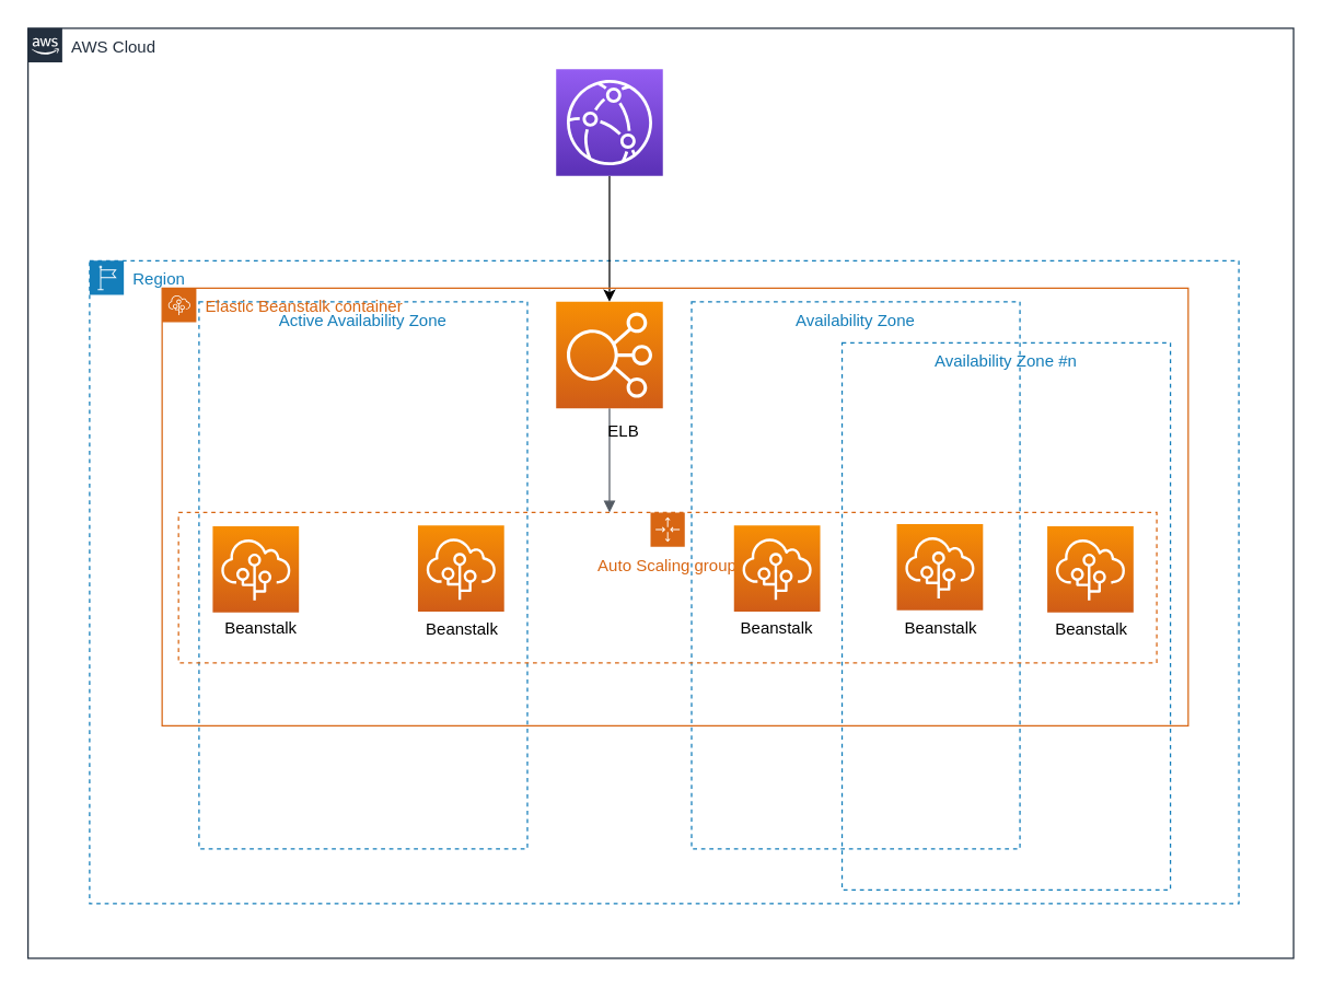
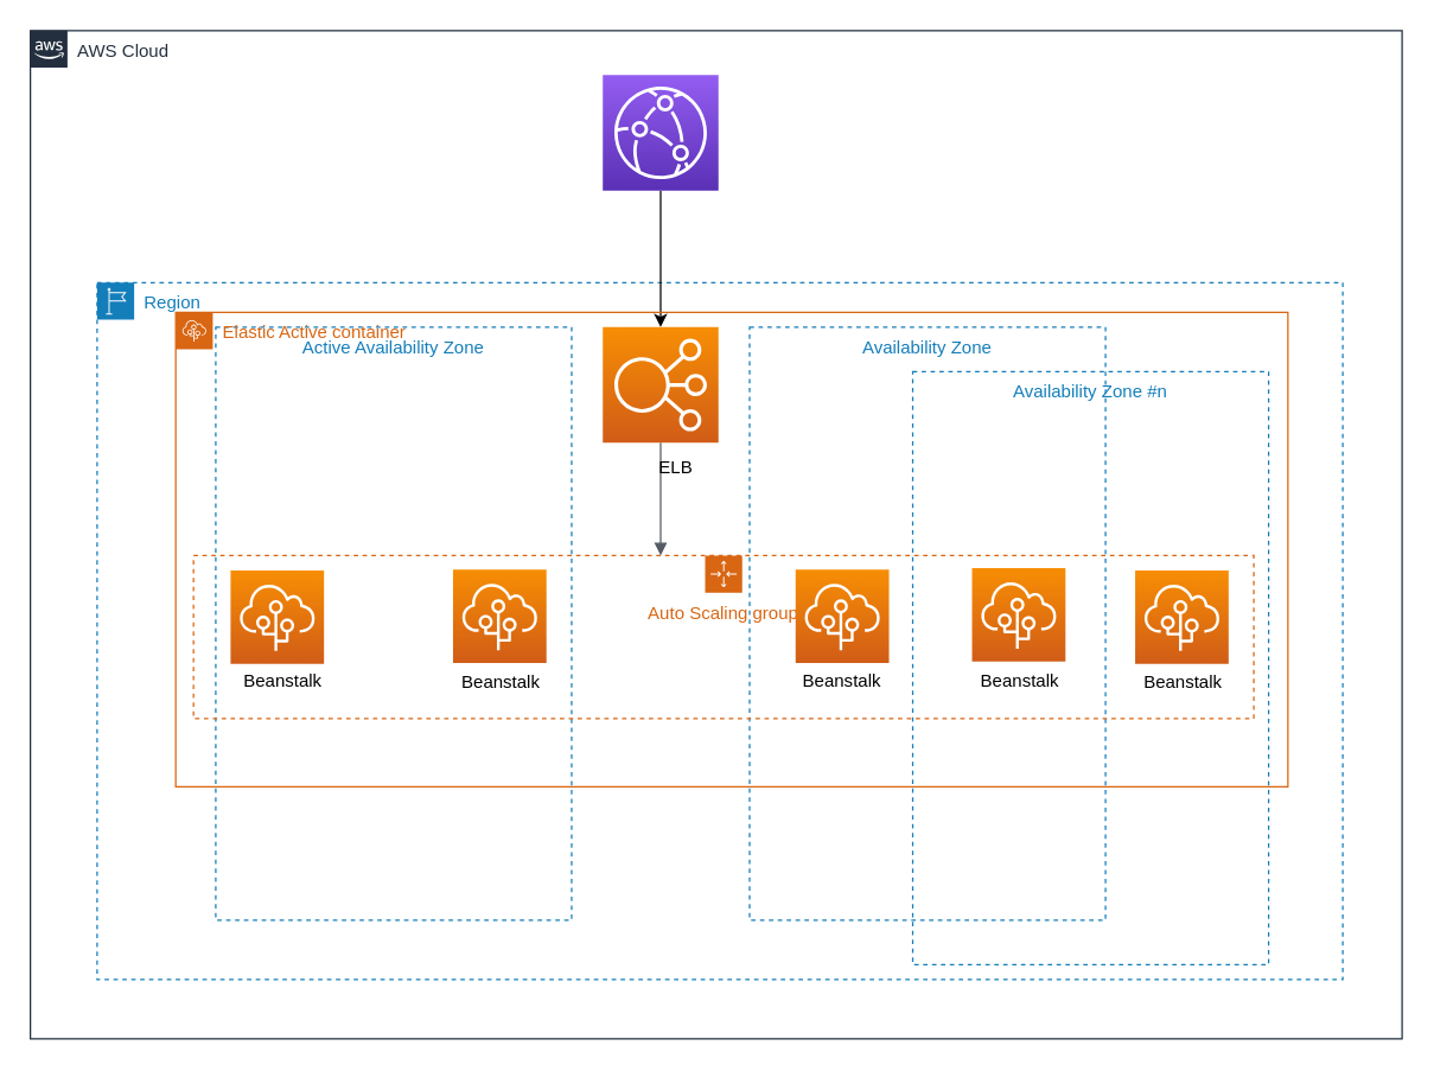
  <mxCell id="0" />
  <mxCell id="1" parent="0" />
  <mxCell id="2" value="AWS Cloud" style="points=[[0,0],[0.25,0],[0.5,0],[0.75,0],[1,0],[1,0.25],[1,0.5],[1,0.75],[1,1],[0.75,1],[0.5,1],[0.25,1],[0,1],[0,0.75],[0,0.5],[0,0.25]];outlineConnect=0;gradientColor=none;html=1;whiteSpace=wrap;fontSize=12;fontStyle=0;shape=mxgraph.aws4.group;grIcon=mxgraph.aws4.group_aws_cloud_alt;strokeColor=#232F3E;fillColor=none;verticalAlign=top;align=left;spacingLeft=30;fontColor=#232F3E;dashed=0;" parent="1" vertex="1"><mxGeometry x="20" y="20" width="925" height="680" as="geometry" /></mxCell>
  <mxCell id="3" value="Region" style="points=[[0,0],[0.25,0],[0.5,0],[0.75,0],[1,0],[1,0.25],[1,0.5],[1,0.75],[1,1],[0.75,1],[0.5,1],[0.25,1],[0,1],[0,0.75],[0,0.5],[0,0.25]];outlineConnect=0;gradientColor=none;html=1;whiteSpace=wrap;fontSize=12;fontStyle=0;shape=mxgraph.aws4.group;grIcon=mxgraph.aws4.group_region;strokeColor=#147EBA;fillColor=none;verticalAlign=top;align=left;spacingLeft=30;fontColor=#147EBA;dashed=1;container=0;" parent="1" vertex="1"><mxGeometry x="65" y="190" width="840" height="470" as="geometry" /></mxCell>
  <mxCell id="4" value="Active Availability Zone" style="fillColor=none;strokeColor=#147EBA;dashed=1;verticalAlign=top;fontStyle=0;fontColor=#147EBA;" parent="1" vertex="1"><mxGeometry x="145" y="220" width="240" height="400" as="geometry" /></mxCell>
  <mxCell id="5" value="" style="edgeStyle=orthogonalEdgeStyle;rounded=0;orthogonalLoop=1;jettySize=auto;html=1;entryX=0.5;entryY=0;entryDx=0;entryDy=0;entryPerimeter=0;" parent="1" source="7" target="29" edge="1"><mxGeometry relative="1" as="geometry"><mxPoint x="445" y="170" as="targetPoint" /><Array as="points" /></mxGeometry></mxCell>
  <mxCell id="6" value="" style="group" parent="1" vertex="1" connectable="0"><mxGeometry x="274" y="50" width="210" height="78" as="geometry" /></mxCell>
  <mxCell id="7" value="" style="points=[[0,0,0],[0.25,0,0],[0.5,0,0],[0.75,0,0],[1,0,0],[0,1,0],[0.25,1,0],[0.5,1,0],[0.75,1,0],[1,1,0],[0,0.25,0],[0,0.5,0],[0,0.75,0],[1,0.25,0],[1,0.5,0],[1,0.75,0]];outlineConnect=0;fontColor=#232F3E;gradientColor=#945DF2;gradientDirection=north;fillColor=#5A30B5;strokeColor=#ffffff;dashed=0;verticalLabelPosition=bottom;verticalAlign=top;align=center;html=1;fontSize=12;fontStyle=0;aspect=fixed;shape=mxgraph.aws4.resourceIcon;resIcon=mxgraph.aws4.cloudfront;" parent="6" vertex="1"><mxGeometry x="132" width="78" height="78" as="geometry" /></mxCell>
  <mxCell id="8" value="Availability Zone #n" style="fillColor=none;strokeColor=#147EBA;dashed=1;verticalAlign=top;fontStyle=0;fontColor=#147EBA;" parent="1" vertex="1"><mxGeometry x="615" y="250" width="240" height="400" as="geometry" /></mxCell>
  <mxCell id="9" value="Availability Zone" style="fillColor=none;strokeColor=#147EBA;dashed=1;verticalAlign=top;fontStyle=0;fontColor=#147EBA;" parent="1" vertex="1"><mxGeometry x="505" y="220" width="240" height="400" as="geometry" /></mxCell>
- <mxCell id="10" value="Elastic Beanstalk container" style="points=[[0,0],[0.25,0],[0.5,0],[0.75,0],[1,0],[1,0.25],[1,0.5],[1,0.75],[1,1],[0.75,1],[0.5,1],[0.25,1],[0,1],[0,0.75],[0,0.5],[0,0.25]];outlineConnect=0;gradientColor=none;html=1;whiteSpace=wrap;fontSize=12;fontStyle=0;shape=mxgraph.aws4.group;grIcon=mxgraph.aws4.group_elastic_beanstalk;strokeColor=#D86613;fillColor=none;verticalAlign=top;align=left;spacingLeft=30;fontColor=#D86613;dashed=0;" parent="1" vertex="1"><mxGeometry x="118" y="210" width="750" height="320" as="geometry" /></mxCell>
+ <mxCell id="10" value="Elastic Active container" style="points=[[0,0],[0.25,0],[0.5,0],[0.75,0],[1,0],[1,0.25],[1,0.5],[1,0.75],[1,1],[0.75,1],[0.5,1],[0.25,1],[0,1],[0,0.75],[0,0.5],[0,0.25]];outlineConnect=0;gradientColor=none;html=1;whiteSpace=wrap;fontSize=12;fontStyle=0;shape=mxgraph.aws4.group;grIcon=mxgraph.aws4.group_elastic_beanstalk;strokeColor=#D86613;fillColor=none;verticalAlign=top;align=left;spacingLeft=30;fontColor=#D86613;dashed=0;" parent="1" vertex="1"><mxGeometry x="118" y="210" width="750" height="320" as="geometry" /></mxCell>
  <mxCell id="11" value="Auto Scaling group" style="points=[[0,0],[0.25,0],[0.5,0],[0.75,0],[1,0],[1,0.25],[1,0.5],[1,0.75],[1,1],[0.75,1],[0.5,1],[0.25,1],[0,1],[0,0.75],[0,0.5],[0,0.25]];outlineConnect=0;gradientColor=none;html=1;whiteSpace=wrap;fontSize=12;fontStyle=0;shape=mxgraph.aws4.groupCenter;grIcon=mxgraph.aws4.group_auto_scaling_group;grStroke=1;strokeColor=#D86613;fillColor=none;verticalAlign=top;align=center;fontColor=#D86613;dashed=1;spacingTop=25;" parent="1" vertex="1"><mxGeometry x="130" y="374" width="715" height="110" as="geometry" /></mxCell>
  <mxCell id="12" value="" style="group" parent="1" vertex="1" connectable="0"><mxGeometry x="532" y="383.5" width="70" height="85.5" as="geometry" /></mxCell>
  <mxCell id="13" value="" style="points=[[0,0,0],[0.25,0,0],[0.5,0,0],[0.75,0,0],[1,0,0],[0,1,0],[0.25,1,0],[0.5,1,0],[0.75,1,0],[1,1,0],[0,0.25,0],[0,0.5,0],[0,0.75,0],[1,0.25,0],[1,0.5,0],[1,0.75,0]];outlineConnect=0;fontColor=#232F3E;gradientColor=#F78E04;gradientDirection=north;fillColor=#D05C17;strokeColor=#ffffff;dashed=0;verticalLabelPosition=bottom;verticalAlign=top;align=center;html=1;fontSize=12;fontStyle=0;aspect=fixed;shape=mxgraph.aws4.resourceIcon;resIcon=mxgraph.aws4.elastic_beanstalk;" parent="12" vertex="1"><mxGeometry x="4" width="63" height="63" as="geometry" /></mxCell>
  <mxCell id="14" value="Beanstalk" style="text;html=1;resizable=0;autosize=1;align=center;verticalAlign=middle;points=[];fillColor=none;strokeColor=none;rounded=0;container=1;" parent="12" vertex="1"><mxGeometry y="65.5" width="70" height="20" as="geometry" /></mxCell>
  <mxCell id="15" value="" style="group" parent="1" vertex="1" connectable="0"><mxGeometry x="651.5" y="382.5" width="70" height="86.5" as="geometry" /></mxCell>
  <mxCell id="16" value="" style="points=[[0,0,0],[0.25,0,0],[0.5,0,0],[0.75,0,0],[1,0,0],[0,1,0],[0.25,1,0],[0.5,1,0],[0.75,1,0],[1,1,0],[0,0.25,0],[0,0.5,0],[0,0.75,0],[1,0.25,0],[1,0.5,0],[1,0.75,0]];outlineConnect=0;fontColor=#232F3E;gradientColor=#F78E04;gradientDirection=north;fillColor=#D05C17;strokeColor=#ffffff;dashed=0;verticalLabelPosition=bottom;verticalAlign=top;align=center;html=1;fontSize=12;fontStyle=0;aspect=fixed;shape=mxgraph.aws4.resourceIcon;resIcon=mxgraph.aws4.elastic_beanstalk;" parent="15" vertex="1"><mxGeometry x="3.5" width="63" height="63" as="geometry" /></mxCell>
  <mxCell id="17" value="Beanstalk" style="text;html=1;resizable=0;autosize=1;align=center;verticalAlign=middle;points=[];fillColor=none;strokeColor=none;rounded=0;" parent="15" vertex="1"><mxGeometry y="66.5" width="70" height="20" as="geometry" /></mxCell>
  <mxCell id="18" value="" style="group" parent="1" vertex="1" connectable="0"><mxGeometry x="761.5" y="384" width="70" height="86" as="geometry" /></mxCell>
  <mxCell id="19" value="" style="points=[[0,0,0],[0.25,0,0],[0.5,0,0],[0.75,0,0],[1,0,0],[0,1,0],[0.25,1,0],[0.5,1,0],[0.75,1,0],[1,1,0],[0,0.25,0],[0,0.5,0],[0,0.75,0],[1,0.25,0],[1,0.5,0],[1,0.75,0]];outlineConnect=0;fontColor=#232F3E;gradientColor=#F78E04;gradientDirection=north;fillColor=#D05C17;strokeColor=#ffffff;dashed=0;verticalLabelPosition=bottom;verticalAlign=top;align=center;html=1;fontSize=12;fontStyle=0;aspect=fixed;shape=mxgraph.aws4.resourceIcon;resIcon=mxgraph.aws4.elastic_beanstalk;" parent="18" vertex="1"><mxGeometry x="3.5" width="63" height="63" as="geometry" /></mxCell>
  <mxCell id="20" value="Beanstalk" style="text;html=1;resizable=0;autosize=1;align=center;verticalAlign=middle;points=[];fillColor=none;strokeColor=none;rounded=0;" parent="18" vertex="1"><mxGeometry y="66" width="70" height="20" as="geometry" /></mxCell>
  <mxCell id="21" value="" style="group" parent="1" vertex="1" connectable="0"><mxGeometry x="301.5" y="383.5" width="70" height="86.5" as="geometry" /></mxCell>
  <mxCell id="22" value="" style="points=[[0,0,0],[0.25,0,0],[0.5,0,0],[0.75,0,0],[1,0,0],[0,1,0],[0.25,1,0],[0.5,1,0],[0.75,1,0],[1,1,0],[0,0.25,0],[0,0.5,0],[0,0.75,0],[1,0.25,0],[1,0.5,0],[1,0.75,0]];outlineConnect=0;fontColor=#232F3E;gradientColor=#F78E04;gradientDirection=north;fillColor=#D05C17;strokeColor=#ffffff;dashed=0;verticalLabelPosition=bottom;verticalAlign=top;align=center;html=1;fontSize=12;fontStyle=0;aspect=fixed;shape=mxgraph.aws4.resourceIcon;resIcon=mxgraph.aws4.elastic_beanstalk;" parent="21" vertex="1"><mxGeometry x="3.5" width="63" height="63" as="geometry" /></mxCell>
  <mxCell id="23" value="Beanstalk" style="text;html=1;resizable=0;autosize=1;align=center;verticalAlign=middle;points=[];fillColor=none;strokeColor=none;rounded=0;" parent="21" vertex="1"><mxGeometry y="66.5" width="70" height="20" as="geometry" /></mxCell>
  <mxCell id="24" value="" style="group" parent="1" vertex="1" connectable="0"><mxGeometry x="155" y="384" width="70" height="85" as="geometry" /></mxCell>
  <mxCell id="25" value="" style="points=[[0,0,0],[0.25,0,0],[0.5,0,0],[0.75,0,0],[1,0,0],[0,1,0],[0.25,1,0],[0.5,1,0],[0.75,1,0],[1,1,0],[0,0.25,0],[0,0.5,0],[0,0.75,0],[1,0.25,0],[1,0.5,0],[1,0.75,0]];outlineConnect=0;fontColor=#232F3E;gradientColor=#F78E04;gradientDirection=north;fillColor=#D05C17;strokeColor=#ffffff;dashed=0;verticalLabelPosition=bottom;verticalAlign=top;align=center;html=1;fontSize=12;fontStyle=0;aspect=fixed;shape=mxgraph.aws4.resourceIcon;resIcon=mxgraph.aws4.elastic_beanstalk;" parent="24" vertex="1"><mxGeometry width="63" height="63" as="geometry" /></mxCell>
  <mxCell id="26" value="Beanstalk" style="text;html=1;resizable=0;autosize=1;align=center;verticalAlign=middle;points=[];fillColor=none;strokeColor=none;rounded=0;" parent="24" vertex="1"><mxGeometry y="65" width="70" height="20" as="geometry" /></mxCell>
  <mxCell id="27" value="" style="edgeStyle=orthogonalEdgeStyle;html=1;endArrow=block;elbow=vertical;startArrow=none;endFill=1;strokeColor=#545B64;rounded=0;" parent="1" source="29" target="11" edge="1"><mxGeometry width="100" relative="1" as="geometry"><mxPoint x="420" y="330" as="sourcePoint" /><mxPoint x="520" y="330" as="targetPoint" /><Array as="points"><mxPoint x="445" y="350" /><mxPoint x="445" y="350" /></Array></mxGeometry></mxCell>
  <mxCell id="28" value="" style="group" parent="1" vertex="1" connectable="0"><mxGeometry x="406" y="220" width="78" height="110" as="geometry" /></mxCell>
  <mxCell id="29" value="" style="points=[[0,0,0],[0.25,0,0],[0.5,0,0],[0.75,0,0],[1,0,0],[0,1,0],[0.25,1,0],[0.5,1,0],[0.75,1,0],[1,1,0],[0,0.25,0],[0,0.5,0],[0,0.75,0],[1,0.25,0],[1,0.5,0],[1,0.75,0]];outlineConnect=0;fontColor=#232F3E;gradientColor=#F78E04;gradientDirection=north;fillColor=#D05C17;strokeColor=#ffffff;dashed=0;verticalLabelPosition=bottom;verticalAlign=top;align=center;html=1;fontSize=12;fontStyle=0;aspect=fixed;shape=mxgraph.aws4.resourceIcon;resIcon=mxgraph.aws4.elastic_load_balancing;" parent="28" vertex="1"><mxGeometry width="78" height="78" as="geometry" /></mxCell>
  <mxCell id="30" value="ELB" style="text;html=1;resizable=0;autosize=1;align=center;verticalAlign=middle;points=[];fillColor=none;strokeColor=none;rounded=0;" parent="28" vertex="1"><mxGeometry x="29" y="85" width="40" height="20" as="geometry" /></mxCell>
